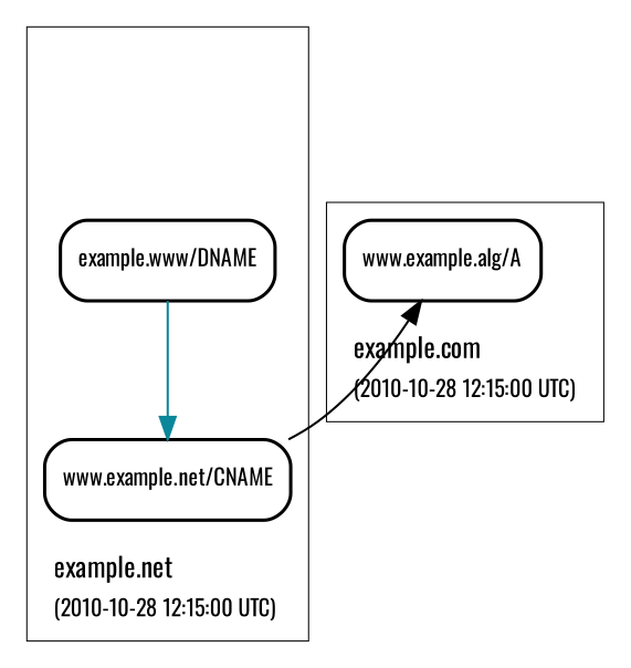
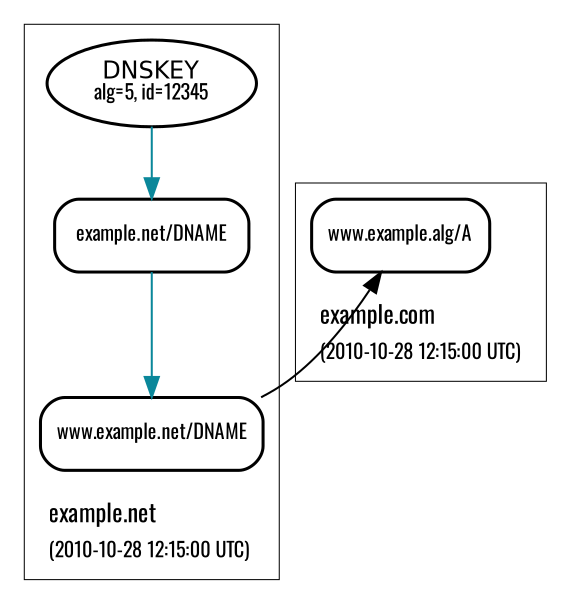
  digraph {
    fontname=Oswald
    rankdir=BT
    node [fontname=Oswald penwidth=1.5 fontsize=10 shape=rectangle style=rounded]
    edge [color="#0a879a" dir=back fontname=Oswald]
-   n2 [label="example.www/DNAME"]
-   n3 [label="www.example.net/CNAME"]
+   n1 [label=<<FONT POINT-SIZE="12" FACE="Helvetica">DNSKEY</FONT><BR/><FONT POINT-SIZE="10">alg=5, id=12345</FONT>> fontsize="" shape="" style=""]
+   n2 [label="example.net/DNAME"]
+   n3 [label="www.example.net/DNAME"]
    n4 [label="www.example.alg/A"]
    subgraph cluster_1 {
      label=<<TABLE BORDER="0"><TR><TD ALIGN="LEFT"><FONT POINT-SIZE="12">example.net</FONT></TD></TR><TR><TD ALIGN="LEFT"><FONT POINT-SIZE="10">(2010-10-28 12:15:00 UTC)</FONT></TD></TR></TABLE>>
      labeljust=l
      penwidth=0.5
+     n1
      n2
      n3
    }
    subgraph cluster_2 {
      label=<<TABLE BORDER="0"><TR><TD ALIGN="LEFT"><FONT POINT-SIZE="12">example.com</FONT></TD></TR><TR><TD ALIGN="LEFT"><FONT POINT-SIZE="10">(2010-10-28 12:15:00 UTC)</FONT></TD></TR></TABLE>>
      labeljust=l
      penwidth=0.5
      n4
    }
+   n2 -> n1
    n3 -> n2
    n3 -> n4 [color="" dir=""]
  }
